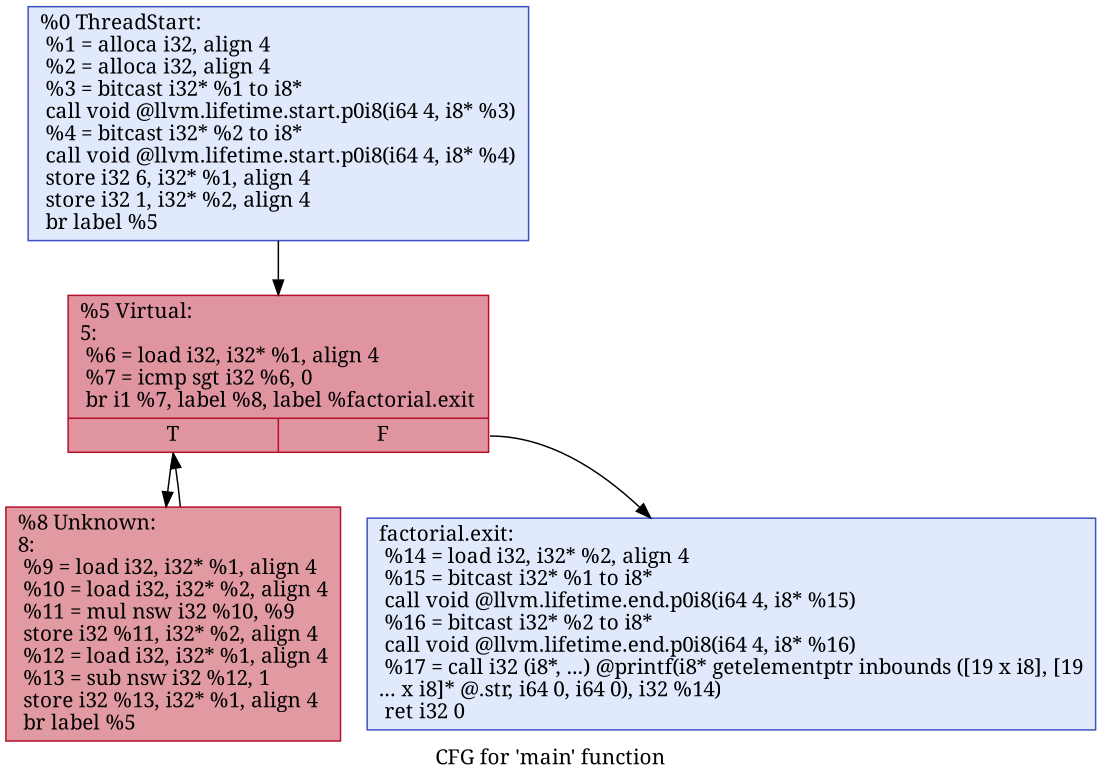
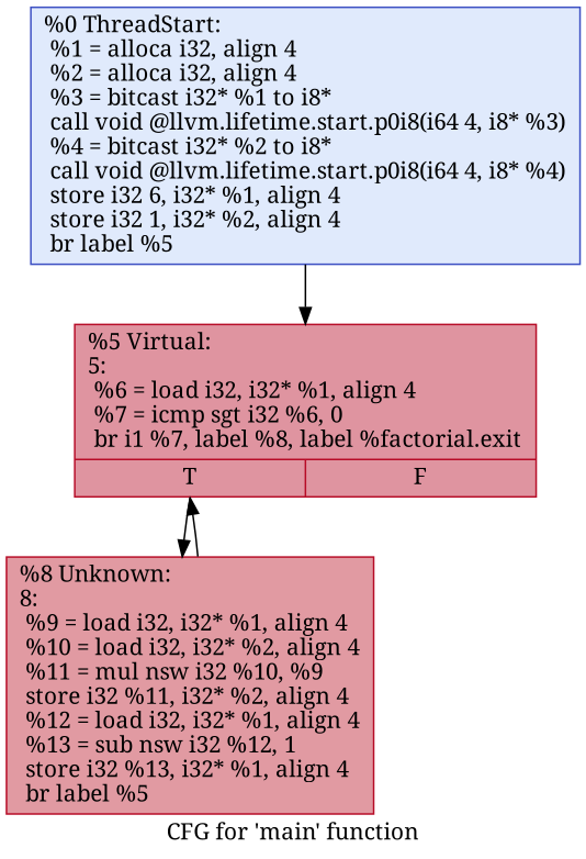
  digraph {
    label="CFG for 'main' function"
    fontname="Noto Serif"
    node [color="#3d50c3ff" fillcolor="#b9d0f970" shape=record style=filled fontname="Noto Serif"]
    edge [fontname="Noto Serif"]
    n1 [label="{%0 ThreadStart:\l  %1 = alloca i32, align 4\l  %2 = alloca i32, align 4\l  %3 = bitcast i32* %1 to i8*\l  call void @llvm.lifetime.start.p0i8(i64 4, i8* %3)\l  %4 = bitcast i32* %2 to i8*\l  call void @llvm.lifetime.start.p0i8(i64 4, i8* %4)\l  store i32 6, i32* %1, align 4\l  store i32 1, i32* %2, align 4\l  br label %5\l}"]
    n2 [color="#b70d28ff" fillcolor="#b70d2870" label="{%5 Virtual:\l5:                                                \l  %6 = load i32, i32* %1, align 4\l  %7 = icmp sgt i32 %6, 0\l  br i1 %7, label %8, label %factorial.exit\l|{<s0>T|<s1>F}}"]
    n3 [color="#b70d28ff" fillcolor="#bb1b2c70" label="{%8 Unknown:\l8:                                                \l  %9 = load i32, i32* %1, align 4\l  %10 = load i32, i32* %2, align 4\l  %11 = mul nsw i32 %10, %9\l  store i32 %11, i32* %2, align 4\l  %12 = load i32, i32* %1, align 4\l  %13 = sub nsw i32 %12, 1\l  store i32 %13, i32* %1, align 4\l  br label %5\l}"]
-   n4 [label="{factorial.exit:                                   \l  %14 = load i32, i32* %2, align 4\l  %15 = bitcast i32* %1 to i8*\l  call void @llvm.lifetime.end.p0i8(i64 4, i8* %15)\l  %16 = bitcast i32* %2 to i8*\l  call void @llvm.lifetime.end.p0i8(i64 4, i8* %16)\l  %17 = call i32 (i8*, ...) @printf(i8* getelementptr inbounds ([19 x i8], [19\l... x i8]* @.str, i64 0, i64 0), i32 %14)\l  ret i32 0\l}"]
    n1 -> n2
    n2 -> n3 [tailport=s0]
-   n2 -> n4 [tailport=s1]
    n3 -> n2
  }
